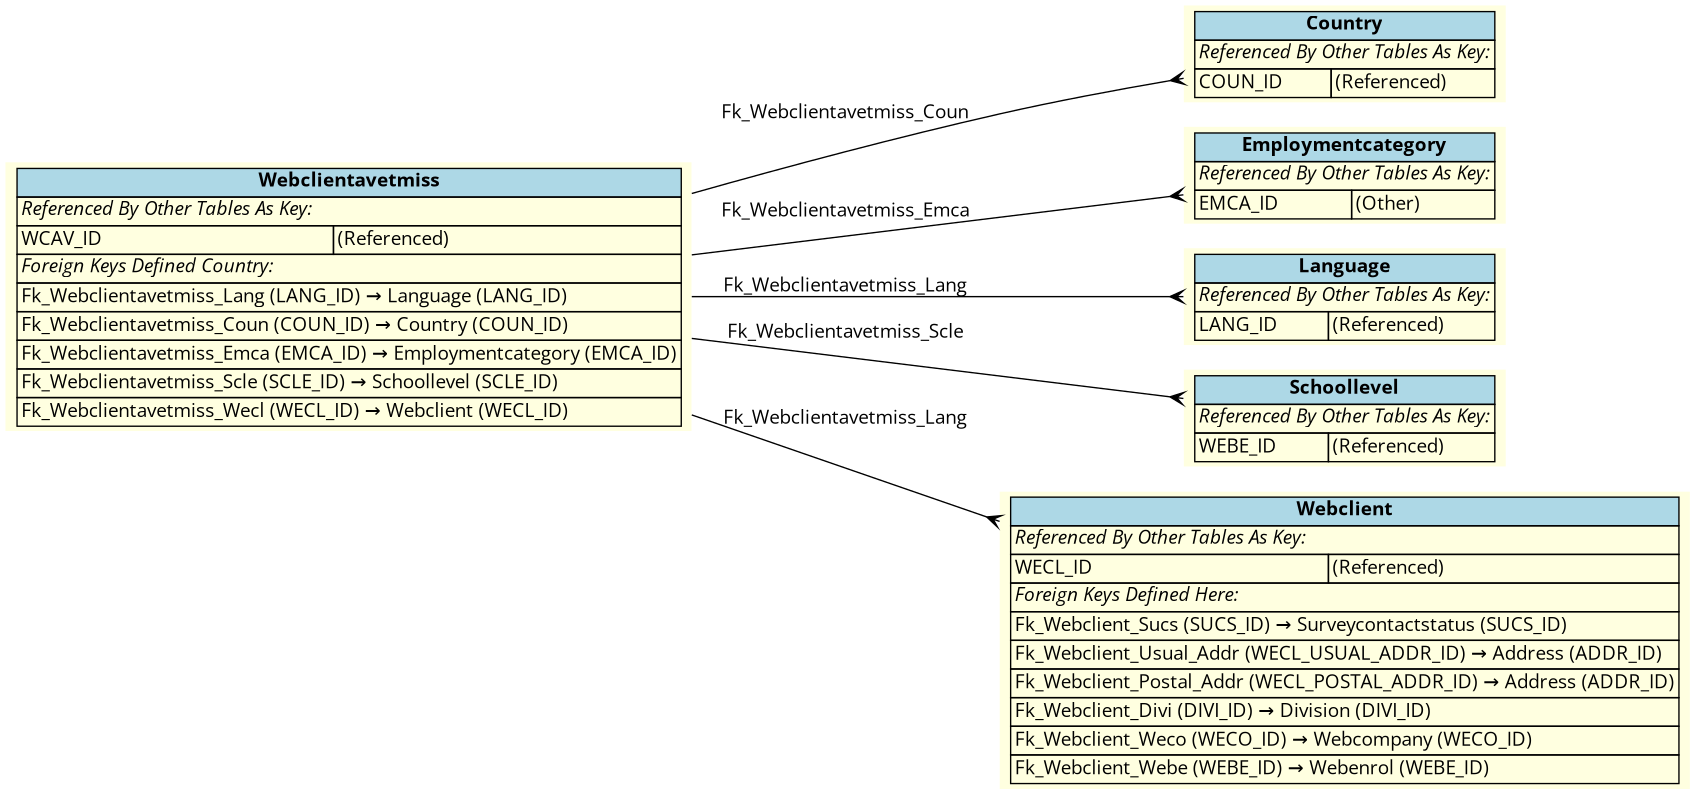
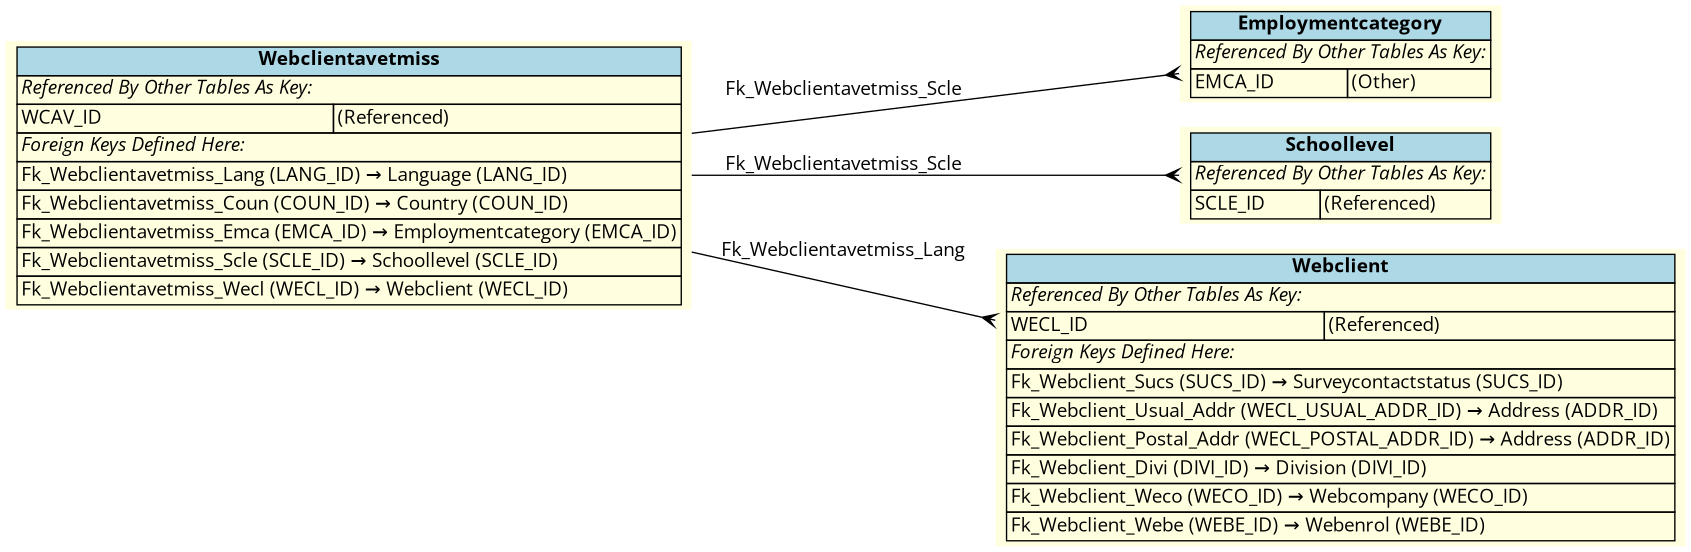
  digraph {
    fontname="Open Sans"
    rankdir=LR
    node [fillcolor=lightyellow fontname="Open Sans" shape=plaintext style=filled]
    edge [arrowhead=crow arrowtail=none dir=both fontname="Open Sans" labelfontsize=10]
-   n1 [label=<     <TABLE BORDER="0" CELLBORDER="1" CELLSPACING="0" BGCOLOR="lightyellow">       <TR><TD COLSPAN="2" BGCOLOR="lightblue"><B>Webclientavetmiss</B></TD></TR>       <TR><TD COLSPAN="2" ALIGN="LEFT"><I>Referenced By Other Tables As Key:</I></TD></TR>       <TR><TD ALIGN="LEFT">WCAV_ID</TD><TD ALIGN="LEFT">(Referenced)</TD></TR>       <TR><TD COLSPAN="2" ALIGN="LEFT"><I>Foreign Keys Defined Country:</I></TD></TR>       <TR><TD ALIGN="LEFT" COLSPAN="2">Fk_Webclientavetmiss_Lang (LANG_ID) &rarr; Language (LANG_ID)</TD></TR>       <TR><TD ALIGN="LEFT" COLSPAN="2">Fk_Webclientavetmiss_Coun (COUN_ID) &rarr; Country (COUN_ID)</TD></TR>       <TR><TD ALIGN="LEFT" COLSPAN="2">Fk_Webclientavetmiss_Emca (EMCA_ID) &rarr; Employmentcategory (EMCA_ID)</TD></TR>       <TR><TD ALIGN="LEFT" COLSPAN="2">Fk_Webclientavetmiss_Scle (SCLE_ID) &rarr; Schoollevel (SCLE_ID)</TD></TR>       <TR><TD ALIGN="LEFT" COLSPAN="2">Fk_Webclientavetmiss_Wecl (WECL_ID) &rarr; Webclient (WECL_ID)</TD></TR>     </TABLE>     >]
-   n2 [label=<     <TABLE BORDER="0" CELLBORDER="1" CELLSPACING="0" BGCOLOR="lightyellow">       <TR><TD COLSPAN="2" BGCOLOR="lightblue"><B>Country</B></TD></TR>       <TR><TD COLSPAN="2" ALIGN="LEFT"><I>Referenced By Other Tables As Key:</I></TD></TR>       <TR><TD ALIGN="LEFT">COUN_ID</TD><TD ALIGN="LEFT">(Referenced)</TD></TR>     </TABLE>     >]
+   n1 [label=<     <TABLE BORDER="0" CELLBORDER="1" CELLSPACING="0" BGCOLOR="lightyellow">       <TR><TD COLSPAN="2" BGCOLOR="lightblue"><B>Webclientavetmiss</B></TD></TR>       <TR><TD COLSPAN="2" ALIGN="LEFT"><I>Referenced By Other Tables As Key:</I></TD></TR>       <TR><TD ALIGN="LEFT">WCAV_ID</TD><TD ALIGN="LEFT">(Referenced)</TD></TR>       <TR><TD COLSPAN="2" ALIGN="LEFT"><I>Foreign Keys Defined Here:</I></TD></TR>       <TR><TD ALIGN="LEFT" COLSPAN="2">Fk_Webclientavetmiss_Lang (LANG_ID) &rarr; Language (LANG_ID)</TD></TR>       <TR><TD ALIGN="LEFT" COLSPAN="2">Fk_Webclientavetmiss_Coun (COUN_ID) &rarr; Country (COUN_ID)</TD></TR>       <TR><TD ALIGN="LEFT" COLSPAN="2">Fk_Webclientavetmiss_Emca (EMCA_ID) &rarr; Employmentcategory (EMCA_ID)</TD></TR>       <TR><TD ALIGN="LEFT" COLSPAN="2">Fk_Webclientavetmiss_Scle (SCLE_ID) &rarr; Schoollevel (SCLE_ID)</TD></TR>       <TR><TD ALIGN="LEFT" COLSPAN="2">Fk_Webclientavetmiss_Wecl (WECL_ID) &rarr; Webclient (WECL_ID)</TD></TR>     </TABLE>     >]
    n3 [label=<     <TABLE BORDER="0" CELLBORDER="1" CELLSPACING="0" BGCOLOR="lightyellow">       <TR><TD COLSPAN="2" BGCOLOR="lightblue"><B>Employmentcategory</B></TD></TR>       <TR><TD COLSPAN="2" ALIGN="LEFT"><I>Referenced By Other Tables As Key:</I></TD></TR>       <TR><TD ALIGN="LEFT">EMCA_ID</TD><TD ALIGN="LEFT">(Other)</TD></TR>     </TABLE>     >]
-   n4 [label=<     <TABLE BORDER="0" CELLBORDER="1" CELLSPACING="0" BGCOLOR="lightyellow">       <TR><TD COLSPAN="2" BGCOLOR="lightblue"><B>Language</B></TD></TR>       <TR><TD COLSPAN="2" ALIGN="LEFT"><I>Referenced By Other Tables As Key:</I></TD></TR>       <TR><TD ALIGN="LEFT">LANG_ID</TD><TD ALIGN="LEFT">(Referenced)</TD></TR>     </TABLE>     >]
-   n5 [label=<     <TABLE BORDER="0" CELLBORDER="1" CELLSPACING="0" BGCOLOR="lightyellow">       <TR><TD COLSPAN="2" BGCOLOR="lightblue"><B>Schoollevel</B></TD></TR>       <TR><TD COLSPAN="2" ALIGN="LEFT"><I>Referenced By Other Tables As Key:</I></TD></TR>       <TR><TD ALIGN="LEFT">WEBE_ID</TD><TD ALIGN="LEFT">(Referenced)</TD></TR>     </TABLE>     >]
+   n5 [label=<     <TABLE BORDER="0" CELLBORDER="1" CELLSPACING="0" BGCOLOR="lightyellow">       <TR><TD COLSPAN="2" BGCOLOR="lightblue"><B>Schoollevel</B></TD></TR>       <TR><TD COLSPAN="2" ALIGN="LEFT"><I>Referenced By Other Tables As Key:</I></TD></TR>       <TR><TD ALIGN="LEFT">SCLE_ID</TD><TD ALIGN="LEFT">(Referenced)</TD></TR>     </TABLE>     >]
    n6 [label=<     <TABLE BORDER="0" CELLBORDER="1" CELLSPACING="0" BGCOLOR="lightyellow">       <TR><TD COLSPAN="2" BGCOLOR="lightblue"><B>Webclient</B></TD></TR>       <TR><TD COLSPAN="2" ALIGN="LEFT"><I>Referenced By Other Tables As Key:</I></TD></TR>       <TR><TD ALIGN="LEFT">WECL_ID</TD><TD ALIGN="LEFT">(Referenced)</TD></TR>       <TR><TD COLSPAN="2" ALIGN="LEFT"><I>Foreign Keys Defined Here:</I></TD></TR>       <TR><TD ALIGN="LEFT" COLSPAN="2">Fk_Webclient_Sucs (SUCS_ID) &rarr; Surveycontactstatus (SUCS_ID)</TD></TR>       <TR><TD ALIGN="LEFT" COLSPAN="2">Fk_Webclient_Usual_Addr (WECL_USUAL_ADDR_ID) &rarr; Address (ADDR_ID)</TD></TR>       <TR><TD ALIGN="LEFT" COLSPAN="2">Fk_Webclient_Postal_Addr (WECL_POSTAL_ADDR_ID) &rarr; Address (ADDR_ID)</TD></TR>       <TR><TD ALIGN="LEFT" COLSPAN="2">Fk_Webclient_Divi (DIVI_ID) &rarr; Division (DIVI_ID)</TD></TR>       <TR><TD ALIGN="LEFT" COLSPAN="2">Fk_Webclient_Weco (WECO_ID) &rarr; Webcompany (WECO_ID)</TD></TR>       <TR><TD ALIGN="LEFT" COLSPAN="2">Fk_Webclient_Webe (WEBE_ID) &rarr; Webenrol (WEBE_ID)</TD></TR>     </TABLE>     >]
-   n1 -> n2 [label=" Fk_Webclientavetmiss_Coun "]
-   n1 -> n3 [label=" Fk_Webclientavetmiss_Emca "]
-   n1 -> n4 [label=" Fk_Webclientavetmiss_Lang "]
+   n1 -> n3 [label=" Fk_Webclientavetmiss_Scle "]
    n1 -> n5 [label=" Fk_Webclientavetmiss_Scle "]
    n1 -> n6 [label=" Fk_Webclientavetmiss_Lang "]
  }
